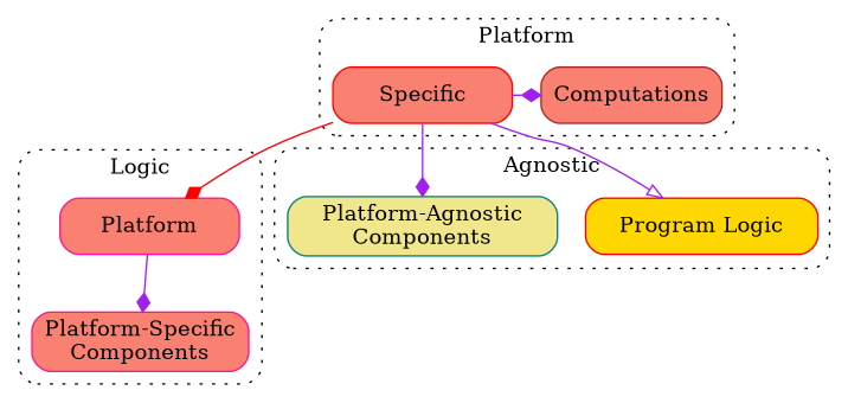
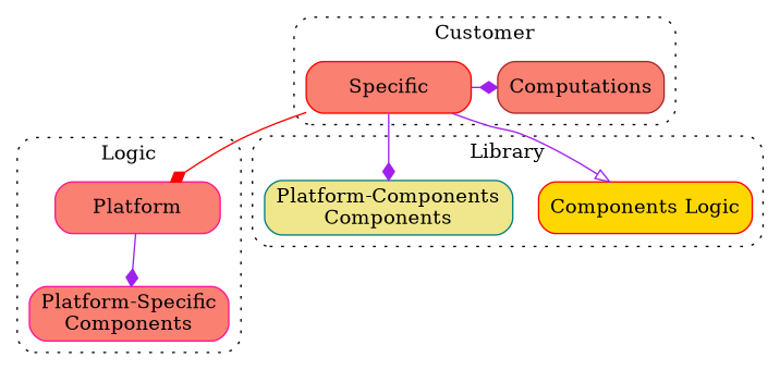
  digraph {
    newrank=true
    style="dotted,rounded"
    node [color=red fillcolor=salmon shape=box style="rounded,filled"]
    edge [arrowhead=diamond color=purple]
    n1 [label=Specific width=1.6]
    n2 [color=brown label=Computations width=1.6]
    n3 [color=deeppink label=Platform width=1.6]
-   n4 [fillcolor=gold label="Program Logic" width=1.6]
-   n5 [color=teal fillcolor=khaki label="Platform-Agnostic\nComponents" width=1.6]
+   n4 [fillcolor=gold label="Components Logic" width=1.6]
+   n5 [color=teal fillcolor=khaki label="Platform-Components\nComponents" width=1.6]
    n6 [color=deeppink label="Platform-Specific\nComponents" width=1.6]
    subgraph sub_1 {
      rank=same
      n1
      n2
    }
    subgraph sub_2 {
      rank=same
      n3
      n4
      n5
    }
    subgraph sub_3 {
      rank=same
      n6
    }
    subgraph cluster_4 {
-     label=Platform
+     label=Customer
      n1
      n2
    }
    subgraph cluster_5 {
      label=Logic
      n3
      n6
    }
    subgraph cluster_6 {
-     label=Agnostic
+     label=Library
      n4
      n5
    }
    n1 -> n2
    n1 -> n3 [color=red]
    n1 -> n4 [arrowhead=onormal]
    n1 -> n5
    n3 -> n6
  }
